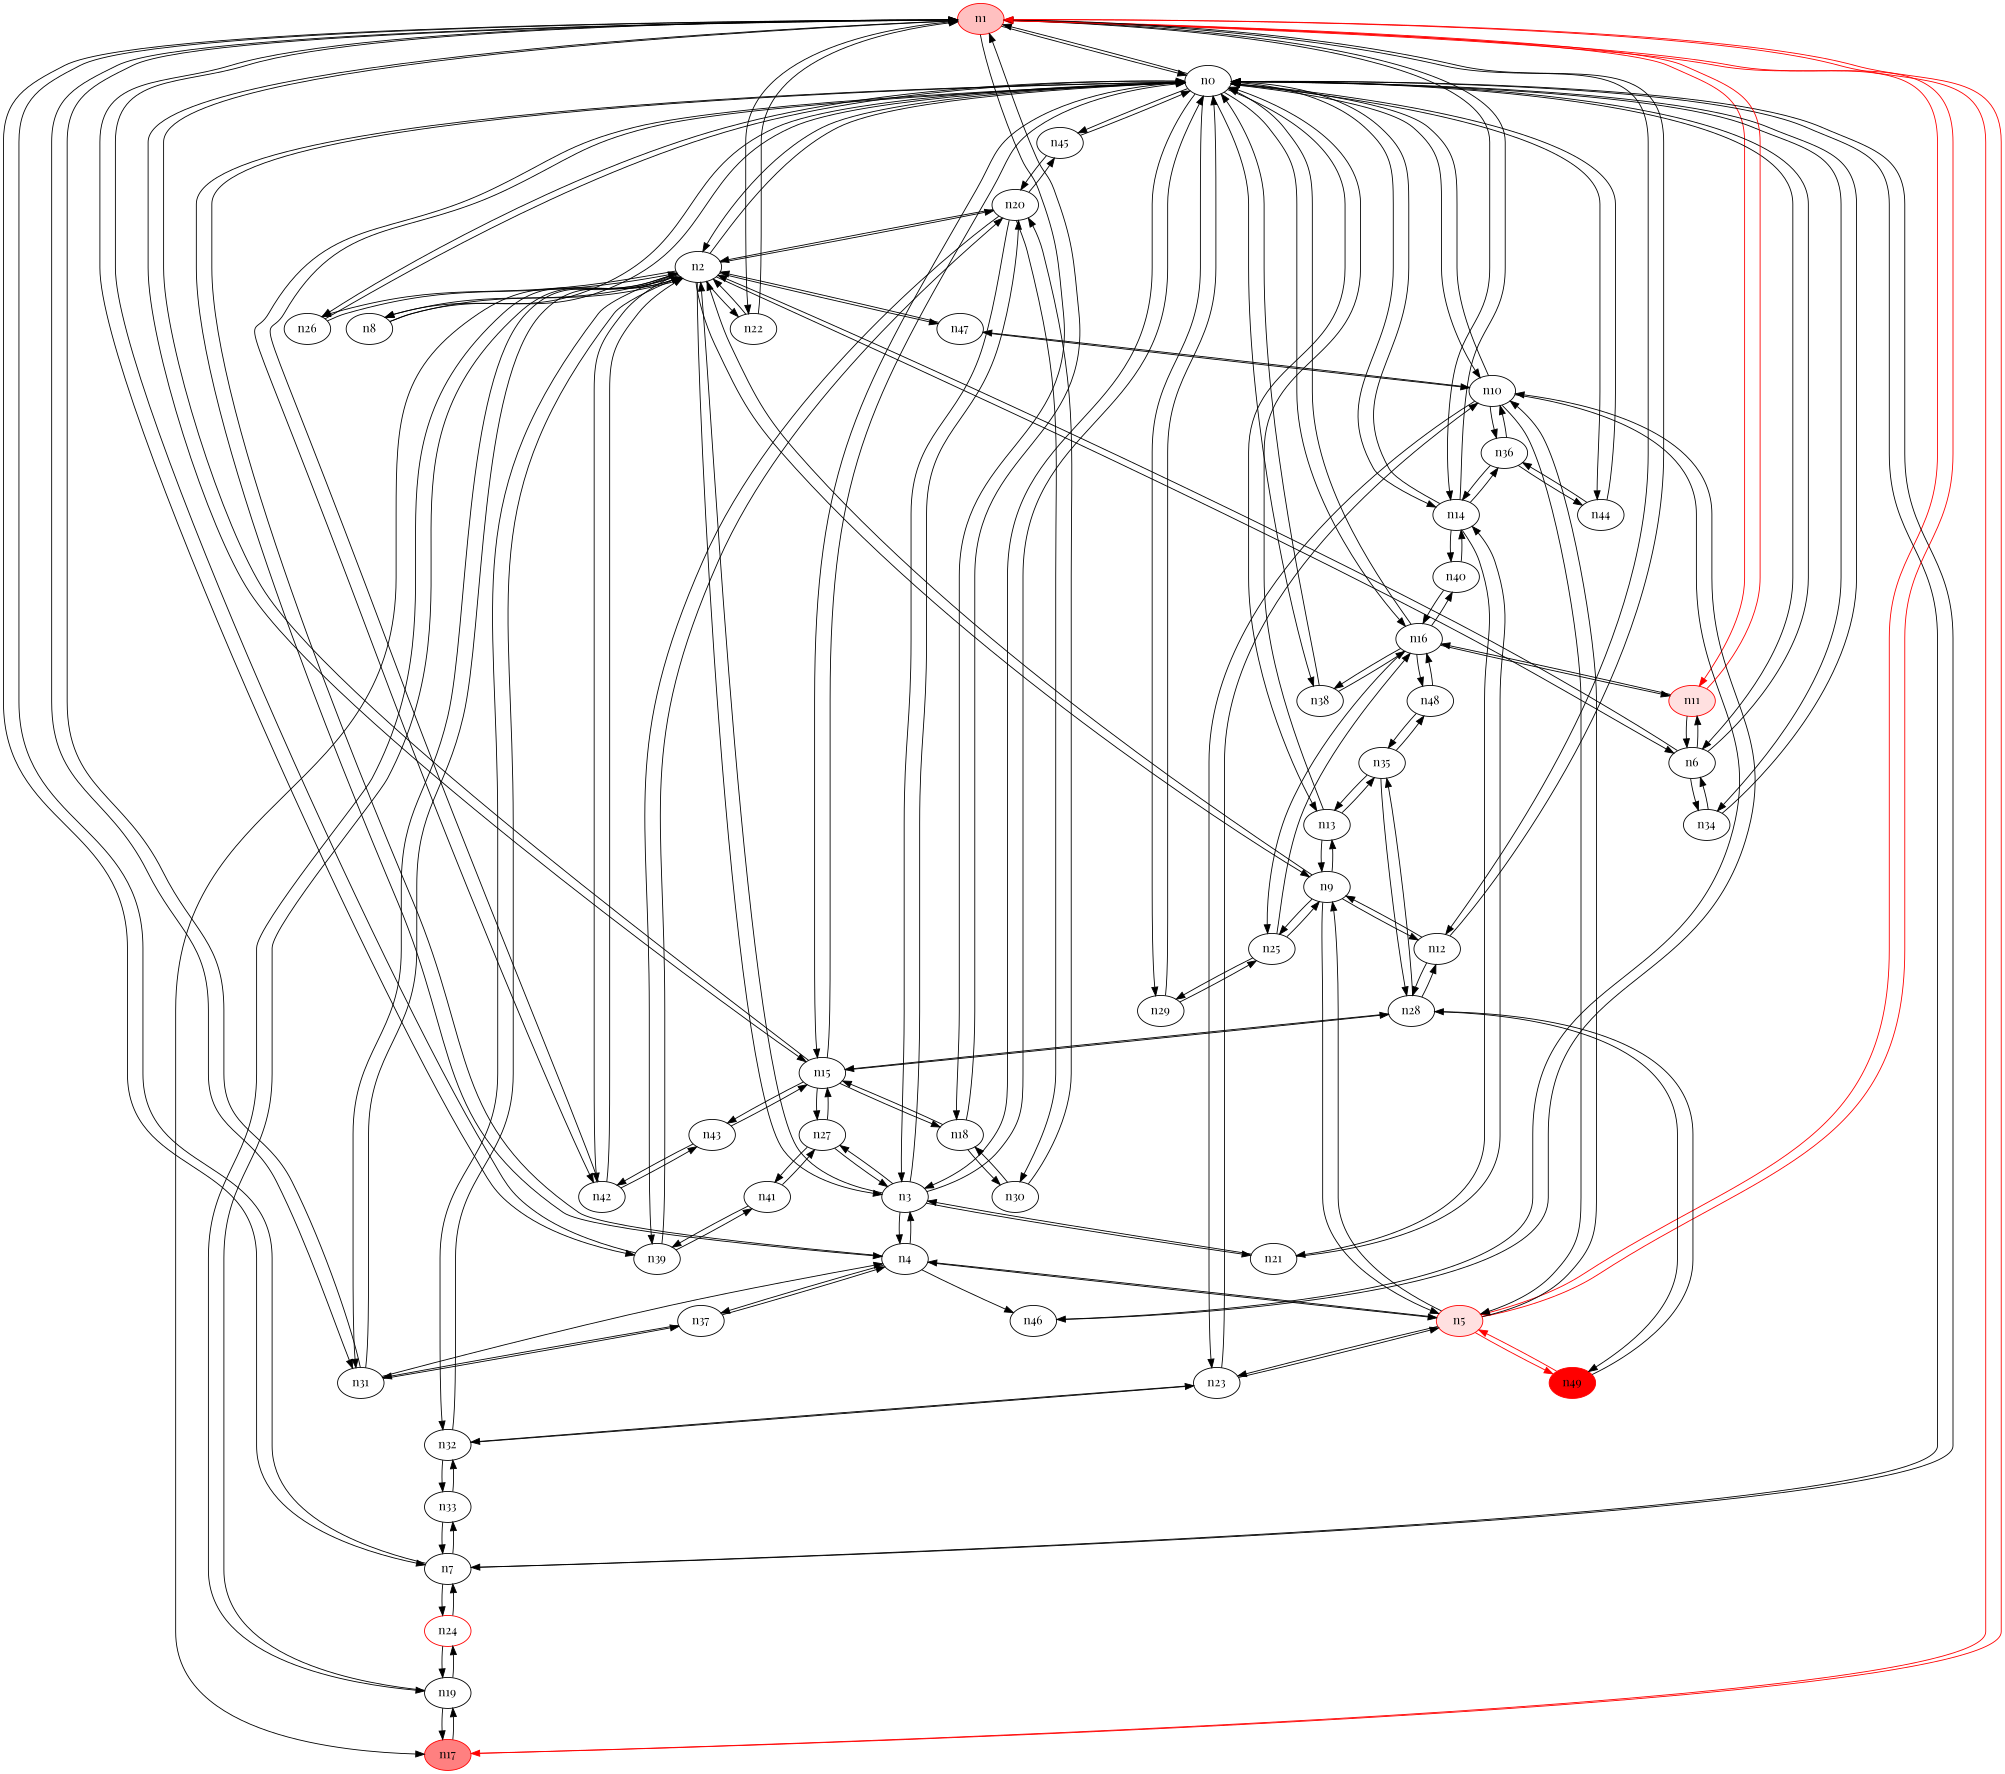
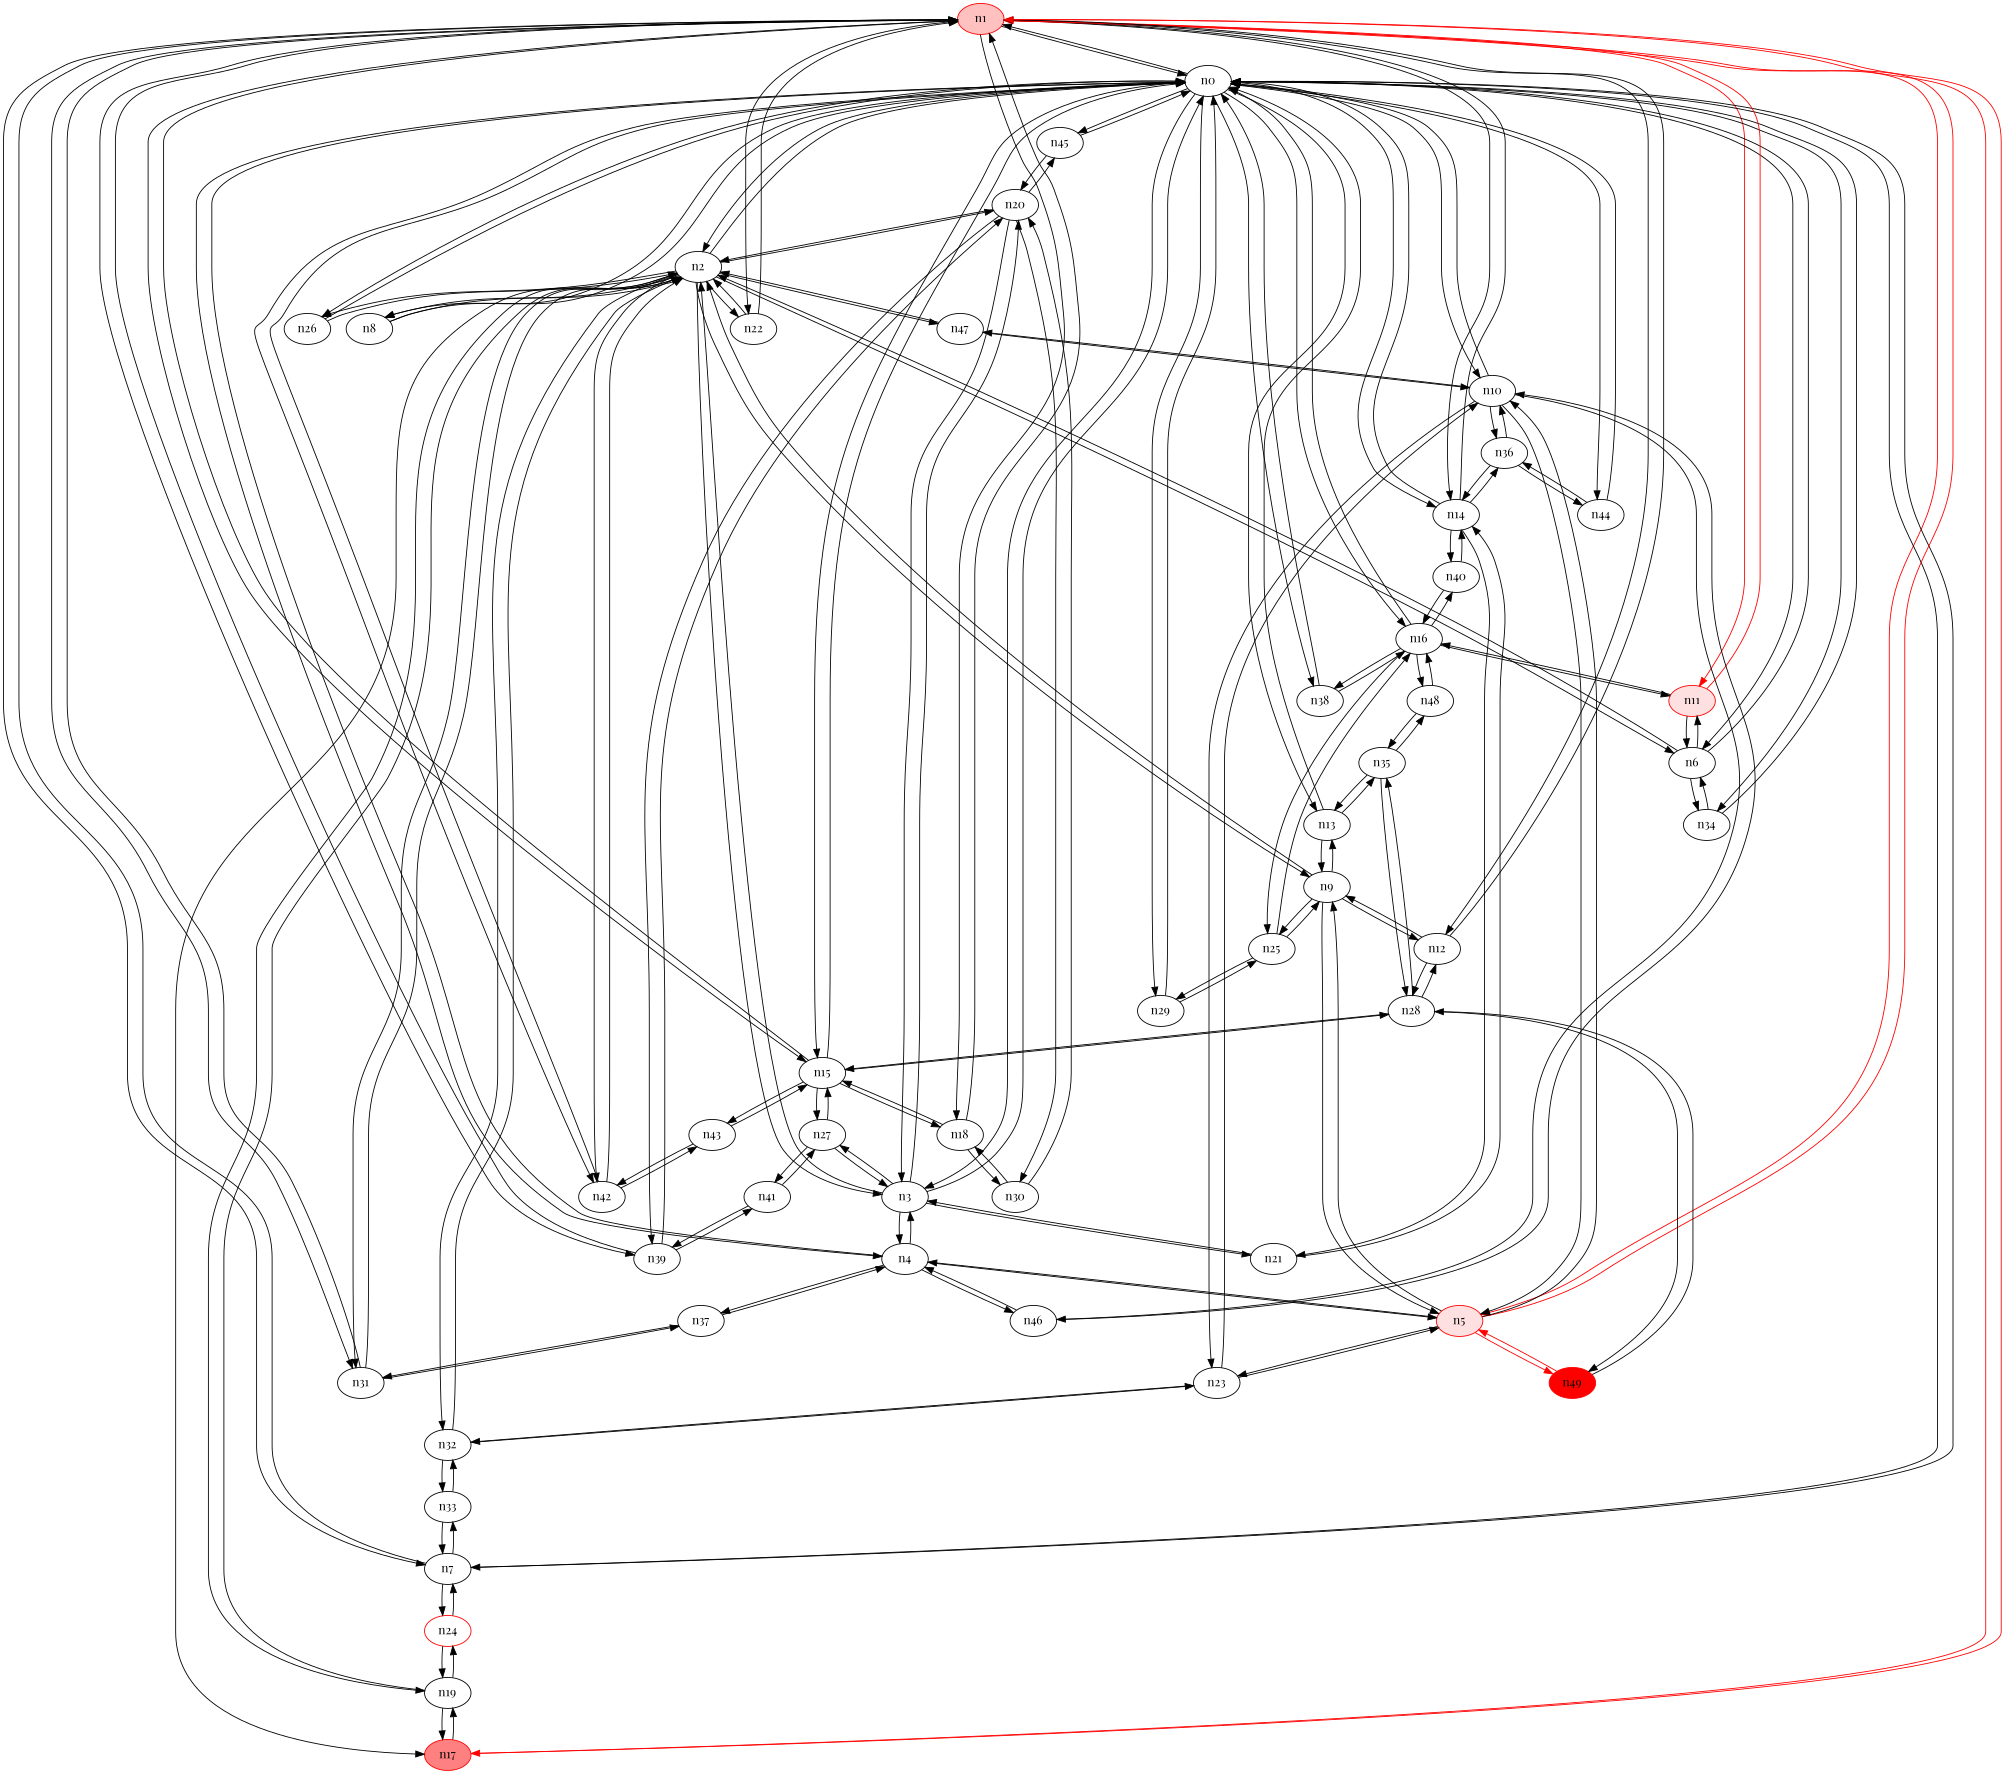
  strict digraph {
    fontname="Playfair Display"
    node [fontname="Playfair Display" type=switch]
    edge [dst_port=0 fontname="Playfair Display" src_port=0]
    n1 [color="#FF0000" fillcolor="#FFC0C0" style=filled]
    n0
    n2
    n3
    n4
    n6
    n7
    n8
    n10
    n13
    n14
    n15
    n16
    n26
    n29
    n34
    n38
    n42
    n44
    n45
    n5 [color="#FF0000" fillcolor="#FFE0E0" style=filled type=host]
    n11 [color="#FF0000" fillcolor="#FFE0E0" style=filled type=host]
    n12
    n17 [color="#FF0000" fillcolor="#FF8080" style=filled]
    n18
    n22
    n31
    n39
    n9
    n19
    n20
    n32
    n47
    n21
    n27
    n37
    n46
    n24 [color="#FF0000"]
    n33
    n23
    n36
    n35
    n40
    n28
    n43
    n25
    n48
    n49 [color="#FF0000" fillcolor="#FF0000" style=filled]
    n30
    n41
    n1 -> n0
    n1 -> n7
    n1 -> n14
    n1 -> n15
    n1 -> n5 [color="#FF0000"]
    n1 -> n11 [color="#FF0000"]
    n1 -> n12
    n1 -> n17 [color="#FF0000"]
    n1 -> n18
    n1 -> n22
    n1 -> n31
    n1 -> n39
    n0 -> n1
    n0 -> n2
    n0 -> n3
    n0 -> n4
    n0 -> n6
    n0 -> n7
    n0 -> n8
    n0 -> n10
    n0 -> n13
    n0 -> n14
    n0 -> n15
    n0 -> n16
    n0 -> n26
    n0 -> n29
    n0 -> n34
    n0 -> n38
    n0 -> n42
    n0 -> n44
    n0 -> n45
    n2 -> n0
    n2 -> n3
    n2 -> n6
    n2 -> n8
    n2 -> n26
    n2 -> n42
    n2 -> n17
    n2 -> n22
    n2 -> n31
    n2 -> n9
    n2 -> n19
    n2 -> n20
    n2 -> n32
    n2 -> n47
    n3 -> n0
    n3 -> n2
    n3 -> n4
    n3 -> n20
    n3 -> n21
    n3 -> n27
    n4 -> n0
    n4 -> n3
    n4 -> n5
    n4 -> n37
    n4 -> n46
    n6 -> n0
    n6 -> n2
    n6 -> n34
    n6 -> n11
    n7 -> n1
    n7 -> n0
    n7 -> n24
    n7 -> n33
    n8 -> n0
    n8 -> n2
    n10 -> n0
    n10 -> n5
    n10 -> n47
    n10 -> n46
    n10 -> n23
    n10 -> n36
    n13 -> n0
    n13 -> n9
    n13 -> n35
    n14 -> n1
    n14 -> n0
    n14 -> n21
    n14 -> n36
    n14 -> n40
    n15 -> n1
    n15 -> n0
    n15 -> n18
    n15 -> n27
    n15 -> n28
    n15 -> n43
    n16 -> n0
    n16 -> n38
    n16 -> n11
    n16 -> n40
    n16 -> n25
    n16 -> n48
    n26 -> n0
    n26 -> n2
    n29 -> n0
    n29 -> n25
    n34 -> n0
    n34 -> n6
    n38 -> n0
    n38 -> n16
    n42 -> n0
    n42 -> n2
    n42 -> n43
    n44 -> n0
    n44 -> n36
    n45 -> n0
    n45 -> n20
    n5 -> n1 [color="#FF0000"]
    n5 -> n4
    n5 -> n10
    n5 -> n9
    n5 -> n23
    n5 -> n49 [color="#FF0000"]
    n11 -> n1 [color="#FF0000"]
    n11 -> n6
    n11 -> n16
    n12 -> n1
    n12 -> n9
    n12 -> n28
    n17 -> n1 [color="#FF0000"]
    n17 -> n19
    n18 -> n1
    n18 -> n15
    n18 -> n30
    n22 -> n1
    n22 -> n2
    n31 -> n1
    n31 -> n2
    n31 -> n37
    n39 -> n1
    n39 -> n20
    n39 -> n41
    n9 -> n2
    n9 -> n13
    n9 -> n5
    n9 -> n12
    n9 -> n25
    n19 -> n2
    n19 -> n17
    n19 -> n24
    n20 -> n2
    n20 -> n3
    n20 -> n45
    n20 -> n39
    n20 -> n30
    n32 -> n2
    n32 -> n33
    n32 -> n23
    n47 -> n2
    n47 -> n10
    n21 -> n3
    n21 -> n14
    n27 -> n3
    n27 -> n15
    n27 -> n41
    n37 -> n4
    n37 -> n31
-   n31 -> n4
+   n46 -> n4
    n46 -> n10
    n24 -> n7
    n24 -> n19
    n33 -> n7
    n33 -> n32
    n23 -> n10
    n23 -> n5
    n23 -> n32
    n36 -> n10
    n36 -> n14
    n36 -> n44
    n35 -> n13
    n35 -> n28
    n35 -> n48
    n40 -> n14
    n40 -> n16
    n28 -> n15
    n28 -> n12
    n28 -> n35
    n28 -> n49
    n43 -> n15
    n43 -> n42
    n25 -> n16
    n25 -> n29
    n25 -> n9
    n48 -> n16
    n48 -> n35
    n49 -> n5 [color="#FF0000"]
    n49 -> n28
    n30 -> n18
    n30 -> n20
    n41 -> n39
    n41 -> n27
  }
